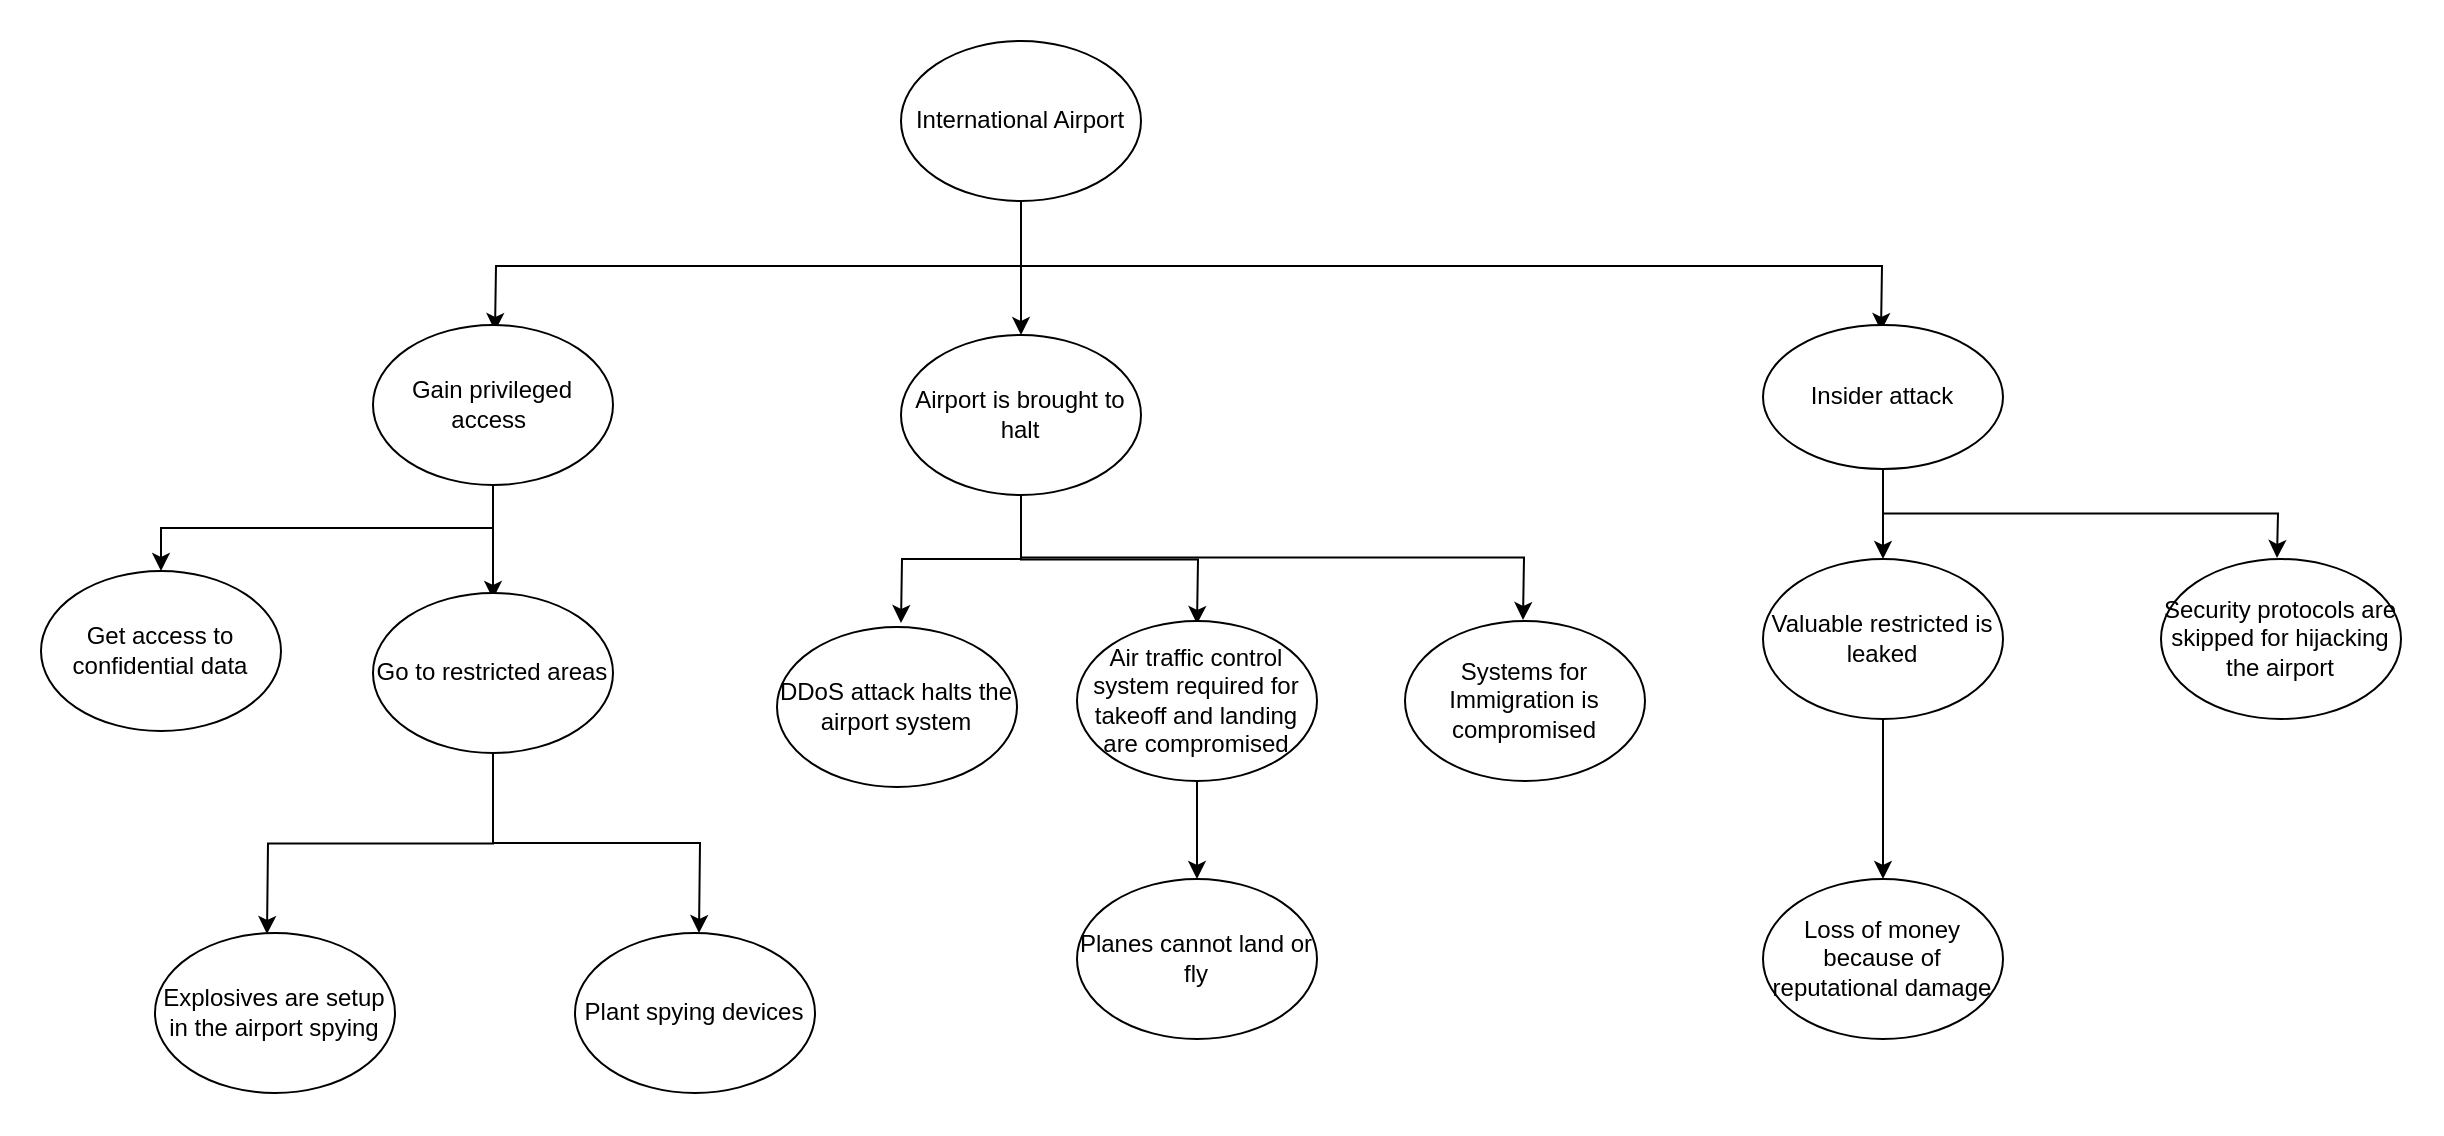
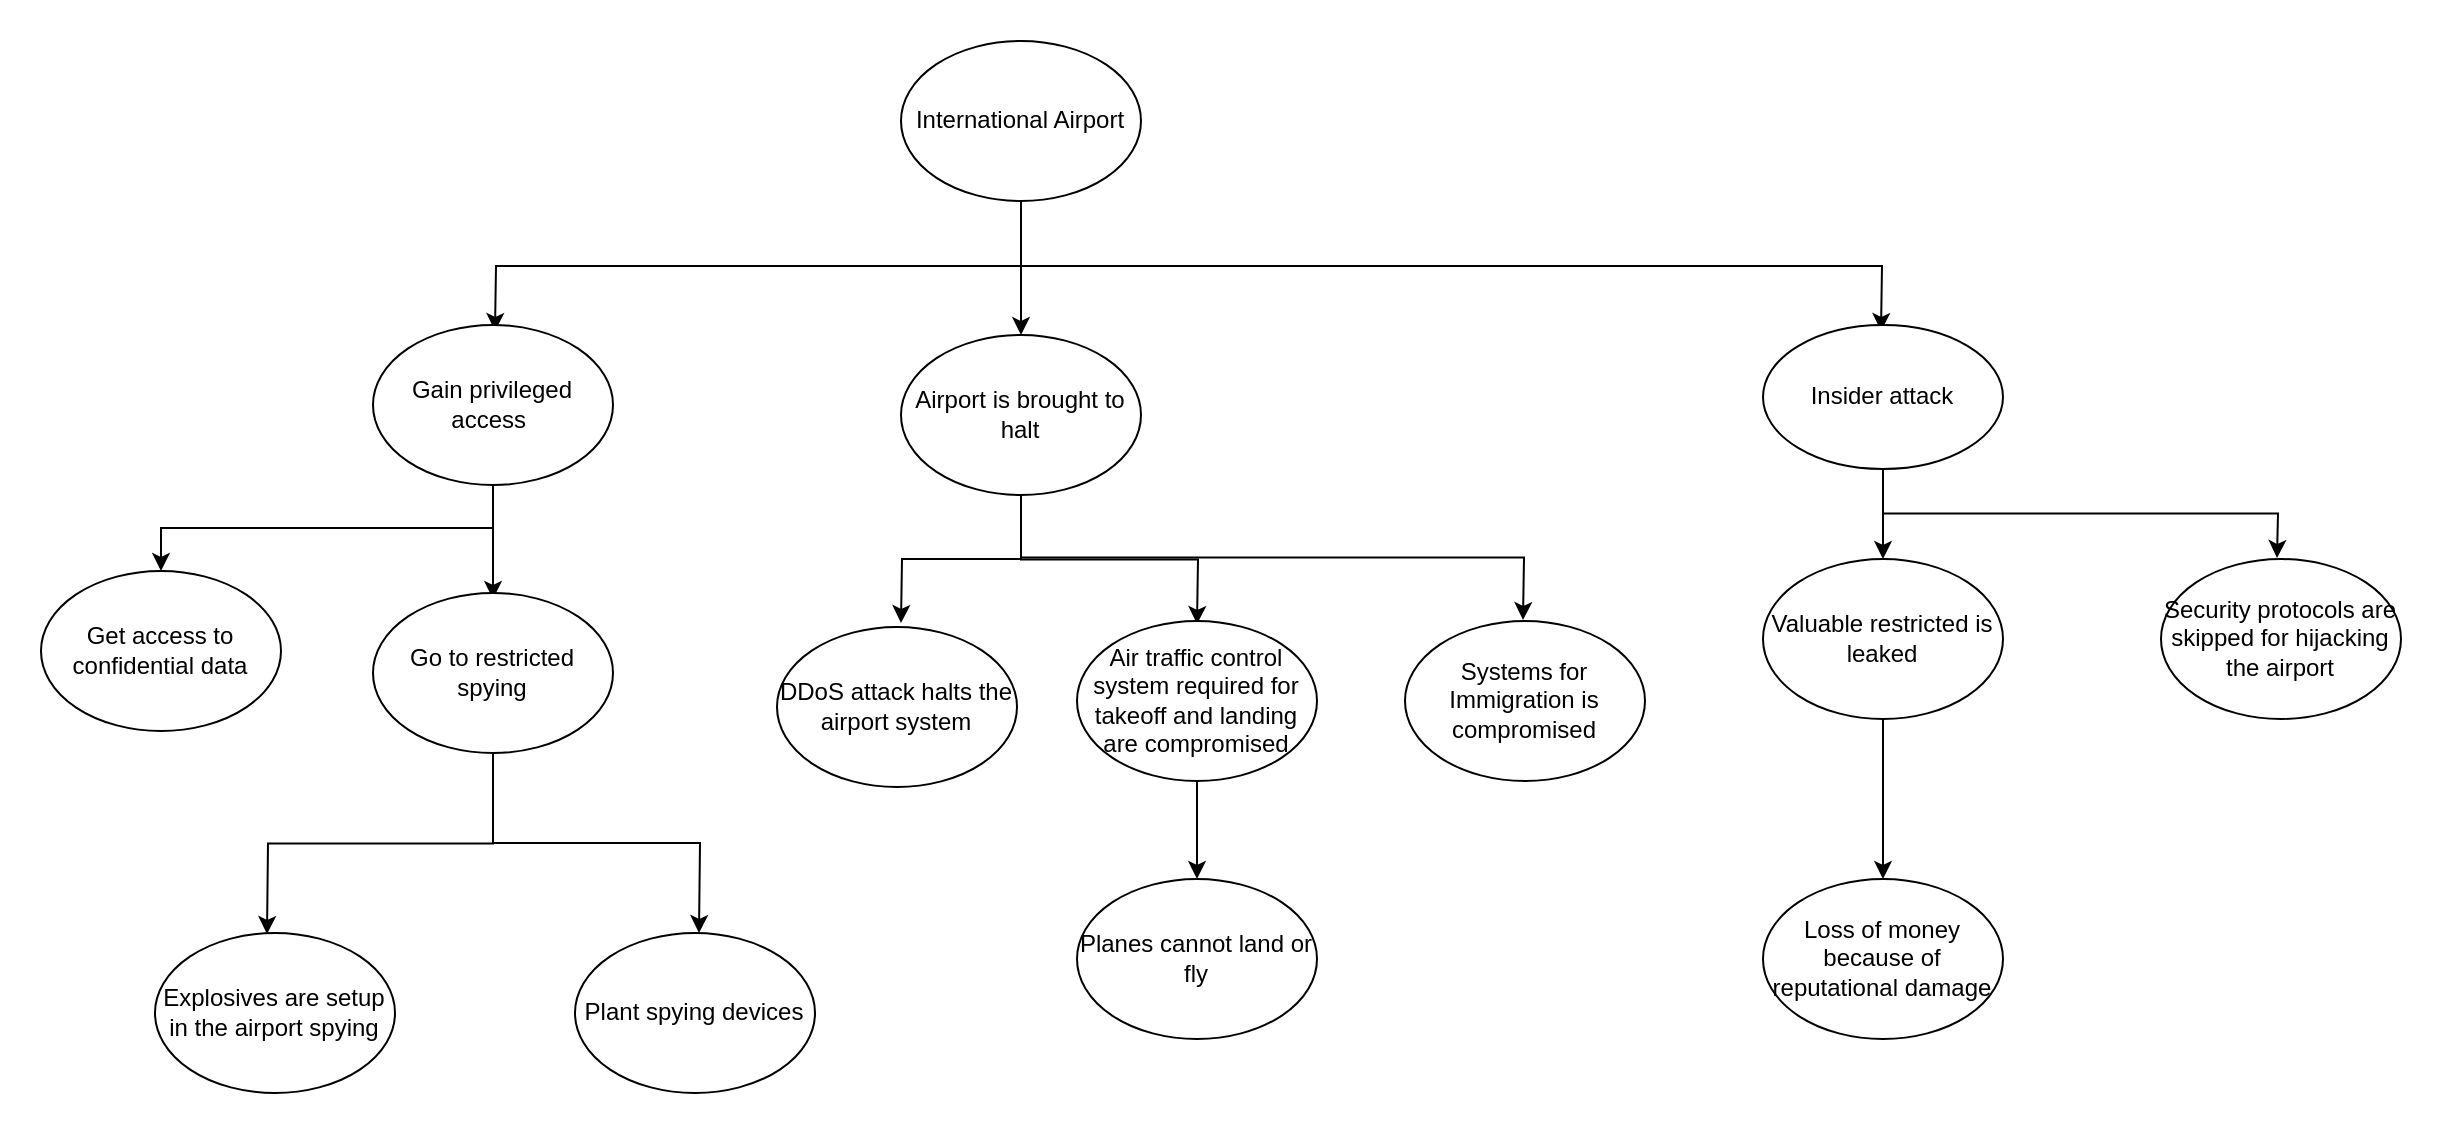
  <mxCell id="0" />
  <mxCell id="1" parent="0" />
  <mxCell id="2" style="edgeStyle=orthogonalEdgeStyle;rounded=0;orthogonalLoop=1;jettySize=auto;html=1;exitX=0.5;exitY=1;exitDx=0;exitDy=0;" edge="1" parent="1" source="5"><mxGeometry relative="1" as="geometry"><mxPoint x="247" y="165" as="targetPoint" /></mxGeometry></mxCell>
  <mxCell id="3" style="edgeStyle=orthogonalEdgeStyle;rounded=0;orthogonalLoop=1;jettySize=auto;html=1;exitX=0.5;exitY=1;exitDx=0;exitDy=0;entryX=0.5;entryY=0;entryDx=0;entryDy=0;" edge="1" parent="1" source="5" target="13"><mxGeometry relative="1" as="geometry" /></mxCell>
  <mxCell id="4" style="edgeStyle=orthogonalEdgeStyle;rounded=0;orthogonalLoop=1;jettySize=auto;html=1;exitX=0.5;exitY=1;exitDx=0;exitDy=0;" edge="1" parent="1" source="5"><mxGeometry relative="1" as="geometry"><mxPoint x="940" y="165" as="targetPoint" /></mxGeometry></mxCell>
  <mxCell id="5" value="International Airport" style="ellipse;whiteSpace=wrap;html=1;" vertex="1" parent="1"><mxGeometry x="450" y="20" width="120" height="80" as="geometry" /></mxCell>
  <mxCell id="6" style="edgeStyle=orthogonalEdgeStyle;rounded=0;orthogonalLoop=1;jettySize=auto;html=1;exitX=0.5;exitY=1;exitDx=0;exitDy=0;" edge="1" parent="1" source="8" target="9"><mxGeometry relative="1" as="geometry" /></mxCell>
  <mxCell id="7" style="edgeStyle=orthogonalEdgeStyle;rounded=0;orthogonalLoop=1;jettySize=auto;html=1;exitX=0.5;exitY=1;exitDx=0;exitDy=0;" edge="1" parent="1" source="8"><mxGeometry relative="1" as="geometry"><mxPoint x="246" y="299" as="targetPoint" /></mxGeometry></mxCell>
  <mxCell id="8" value="Gain privileged access&amp;nbsp;" style="ellipse;whiteSpace=wrap;html=1;" vertex="1" parent="1"><mxGeometry x="186" y="162" width="120" height="80" as="geometry" /></mxCell>
  <mxCell id="9" value="Get access to confidential data" style="ellipse;whiteSpace=wrap;html=1;" vertex="1" parent="1"><mxGeometry x="20" y="285" width="120" height="80" as="geometry" /></mxCell>
  <mxCell id="10" style="edgeStyle=orthogonalEdgeStyle;rounded=0;orthogonalLoop=1;jettySize=auto;html=1;exitX=0.5;exitY=1;exitDx=0;exitDy=0;" edge="1" parent="1" source="13"><mxGeometry relative="1" as="geometry"><mxPoint x="450" y="311" as="targetPoint" /></mxGeometry></mxCell>
  <mxCell id="11" style="edgeStyle=orthogonalEdgeStyle;rounded=0;orthogonalLoop=1;jettySize=auto;html=1;exitX=0.5;exitY=1;exitDx=0;exitDy=0;" edge="1" parent="1" source="13"><mxGeometry relative="1" as="geometry"><mxPoint x="598" y="311.5" as="targetPoint" /></mxGeometry></mxCell>
  <mxCell id="12" style="edgeStyle=orthogonalEdgeStyle;rounded=0;orthogonalLoop=1;jettySize=auto;html=1;exitX=0.5;exitY=1;exitDx=0;exitDy=0;" edge="1" parent="1" source="13"><mxGeometry relative="1" as="geometry"><mxPoint x="761" y="309.5" as="targetPoint" /></mxGeometry></mxCell>
  <mxCell id="13" value="Airport is brought to halt" style="ellipse;whiteSpace=wrap;html=1;" vertex="1" parent="1"><mxGeometry x="450" y="167" width="120" height="80" as="geometry" /></mxCell>
  <mxCell id="14" style="edgeStyle=orthogonalEdgeStyle;rounded=0;orthogonalLoop=1;jettySize=auto;html=1;exitX=0.5;exitY=1;exitDx=0;exitDy=0;" edge="1" parent="1" source="16"><mxGeometry relative="1" as="geometry"><mxPoint x="133" y="466.5" as="targetPoint" /></mxGeometry></mxCell>
  <mxCell id="15" style="edgeStyle=orthogonalEdgeStyle;rounded=0;orthogonalLoop=1;jettySize=auto;html=1;exitX=0.5;exitY=1;exitDx=0;exitDy=0;" edge="1" parent="1" source="16"><mxGeometry relative="1" as="geometry"><mxPoint x="349" y="466" as="targetPoint" /></mxGeometry></mxCell>
- <mxCell id="16" value="Go to restricted areas" style="ellipse;whiteSpace=wrap;html=1;" vertex="1" parent="1"><mxGeometry x="186" y="296" width="120" height="80" as="geometry" /></mxCell>
+ <mxCell id="16" value="Go to restricted spying" style="ellipse;whiteSpace=wrap;html=1;" vertex="1" parent="1"><mxGeometry x="186" y="296" width="120" height="80" as="geometry" /></mxCell>
  <mxCell id="17" value="Explosives are setup in the airport spying" style="ellipse;whiteSpace=wrap;html=1;" vertex="1" parent="1"><mxGeometry x="77" y="466" width="120" height="80" as="geometry" /></mxCell>
  <mxCell id="18" value="Plant spying devices" style="ellipse;whiteSpace=wrap;html=1;" vertex="1" parent="1"><mxGeometry x="287" y="466" width="120" height="80" as="geometry" /></mxCell>
  <mxCell id="19" style="edgeStyle=orthogonalEdgeStyle;rounded=0;orthogonalLoop=1;jettySize=auto;html=1;exitX=0.5;exitY=1;exitDx=0;exitDy=0;" edge="1" parent="1" source="13" target="13"><mxGeometry relative="1" as="geometry" /></mxCell>
  <mxCell id="20" style="edgeStyle=orthogonalEdgeStyle;rounded=0;orthogonalLoop=1;jettySize=auto;html=1;exitX=0.5;exitY=1;exitDx=0;exitDy=0;" edge="1" parent="1" source="13" target="13"><mxGeometry relative="1" as="geometry" /></mxCell>
  <mxCell id="21" value="DDoS attack halts the airport system" style="ellipse;whiteSpace=wrap;html=1;" vertex="1" parent="1"><mxGeometry x="388" y="313" width="120" height="80" as="geometry" /></mxCell>
  <mxCell id="22" value="" style="edgeStyle=orthogonalEdgeStyle;rounded=0;orthogonalLoop=1;jettySize=auto;html=1;" edge="1" parent="1" source="23" target="33"><mxGeometry relative="1" as="geometry" /></mxCell>
  <mxCell id="23" value="Air traffic control system required for takeoff and landing are compromised" style="ellipse;whiteSpace=wrap;html=1;" vertex="1" parent="1"><mxGeometry x="538" y="310" width="120" height="80" as="geometry" /></mxCell>
  <mxCell id="24" value="Systems for Immigration is compromised" style="ellipse;whiteSpace=wrap;html=1;" vertex="1" parent="1"><mxGeometry x="702" y="310" width="120" height="80" as="geometry" /></mxCell>
  <mxCell id="25" style="edgeStyle=orthogonalEdgeStyle;rounded=0;orthogonalLoop=1;jettySize=auto;html=1;exitX=0.5;exitY=1;exitDx=0;exitDy=0;entryX=0.5;entryY=0;entryDx=0;entryDy=0;" edge="1" parent="1" source="27" target="30"><mxGeometry relative="1" as="geometry" /></mxCell>
  <mxCell id="26" style="edgeStyle=orthogonalEdgeStyle;rounded=0;orthogonalLoop=1;jettySize=auto;html=1;exitX=0.5;exitY=1;exitDx=0;exitDy=0;" edge="1" parent="1" source="27"><mxGeometry relative="1" as="geometry"><mxPoint x="1138" y="278.5" as="targetPoint" /></mxGeometry></mxCell>
  <mxCell id="27" value="Insider attack" style="ellipse;whiteSpace=wrap;html=1;" vertex="1" parent="1"><mxGeometry x="881" y="162" width="120" height="72" as="geometry" /></mxCell>
  <mxCell id="28" style="edgeStyle=orthogonalEdgeStyle;rounded=0;orthogonalLoop=1;jettySize=auto;html=1;exitX=0.5;exitY=1;exitDx=0;exitDy=0;" edge="1" parent="1" source="27" target="27"><mxGeometry relative="1" as="geometry" /></mxCell>
  <mxCell id="29" value="" style="edgeStyle=orthogonalEdgeStyle;rounded=0;orthogonalLoop=1;jettySize=auto;html=1;" edge="1" parent="1" source="30" target="32"><mxGeometry relative="1" as="geometry" /></mxCell>
  <mxCell id="30" value="Valuable restricted is leaked" style="ellipse;whiteSpace=wrap;html=1;" vertex="1" parent="1"><mxGeometry x="881" y="279" width="120" height="80" as="geometry" /></mxCell>
  <mxCell id="31" value="Security protocols are skipped for hijacking the airport" style="ellipse;whiteSpace=wrap;html=1;" vertex="1" parent="1"><mxGeometry x="1080" y="279" width="120" height="80" as="geometry" /></mxCell>
  <mxCell id="32" value="Loss of money because of reputational damage" style="ellipse;whiteSpace=wrap;html=1;" vertex="1" parent="1"><mxGeometry x="881" y="439" width="120" height="80" as="geometry" /></mxCell>
  <mxCell id="33" value="Planes cannot land or fly" style="ellipse;whiteSpace=wrap;html=1;" vertex="1" parent="1"><mxGeometry x="538" y="439" width="120" height="80" as="geometry" /></mxCell>
